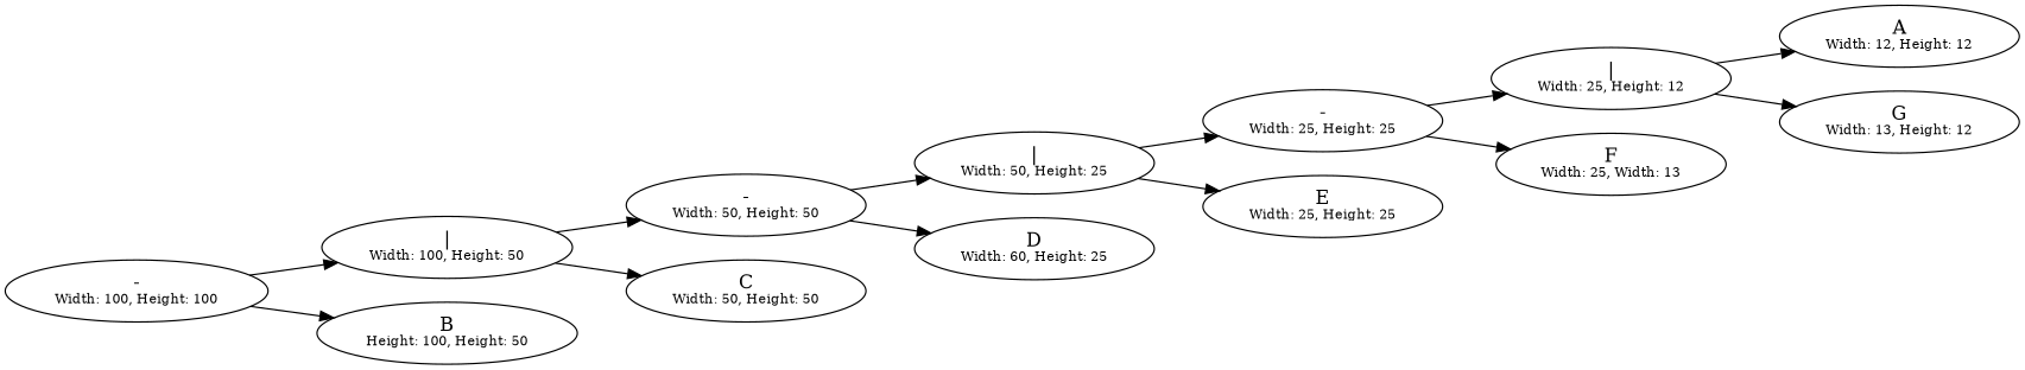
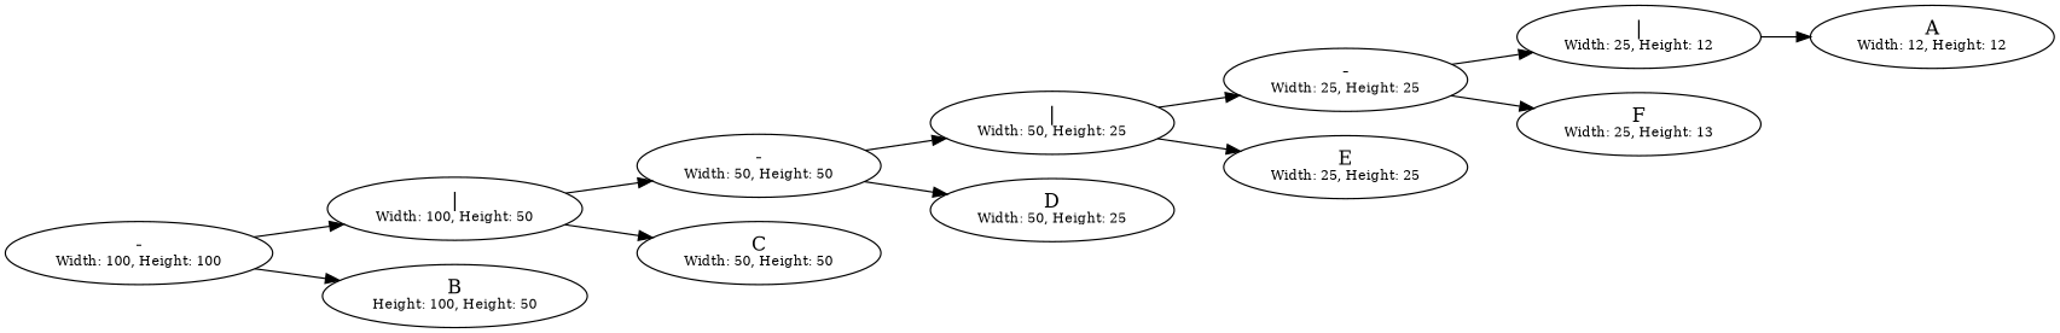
  digraph {
    rankdir=LR
    n1 [label=<-<BR/><FONT POINT-SIZE='10'>Width: 100, Height: 100</FONT>>]
    n2 [label=<|<BR/><FONT POINT-SIZE='10'>Width: 100, Height: 50</FONT>>]
    n3 [label=<B<BR/><FONT POINT-SIZE='10'>Height: 100, Height: 50</FONT>>]
    n4 [label=<-<BR/><FONT POINT-SIZE='10'>Width: 50, Height: 50</FONT>>]
    n5 [label=<C<BR/><FONT POINT-SIZE='10'>Width: 50, Height: 50</FONT>>]
    n6 [label=<|<BR/><FONT POINT-SIZE='10'>Width: 50, Height: 25</FONT>>]
-   n7 [label=<D<BR/><FONT POINT-SIZE='10'>Width: 60, Height: 25</FONT>>]
+   n7 [label=<D<BR/><FONT POINT-SIZE='10'>Width: 50, Height: 25</FONT>>]
    n8 [label=<-<BR/><FONT POINT-SIZE='10'>Width: 25, Height: 25</FONT>>]
    n9 [label=<E<BR/><FONT POINT-SIZE='10'>Width: 25, Height: 25</FONT>>]
    n10 [label=<|<BR/><FONT POINT-SIZE='10'>Width: 25, Height: 12</FONT>>]
-   n11 [label=<F<BR/><FONT POINT-SIZE='10'>Width: 25, Width: 13</FONT>>]
+   n11 [label=<F<BR/><FONT POINT-SIZE='10'>Width: 25, Height: 13</FONT>>]
    n12 [label=<A<BR/><FONT POINT-SIZE='10'>Width: 12, Height: 12</FONT>>]
-   n13 [label=<G<BR/><FONT POINT-SIZE='10'>Width: 13, Height: 12</FONT>>]
    n1 -> n2
    n1 -> n3
    n2 -> n4
    n2 -> n5
    n4 -> n6
    n4 -> n7
    n6 -> n8
    n6 -> n9
    n8 -> n10
    n8 -> n11
    n10 -> n12
-   n10 -> n13
  }
